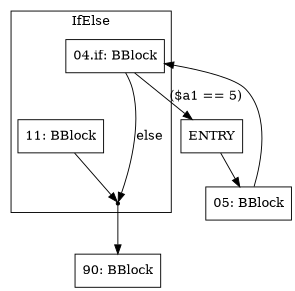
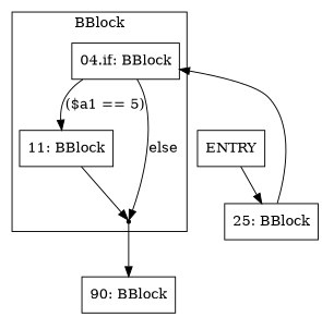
  digraph {
    node [shape=box]
    n1 [label="04.if: BBlock"]
    n2 [label="11: BBlock"]
    "landing_0_05.if" [shape=point]
    n4 [label="90: BBlock"]
-   n5 [label="05: BBlock"]
+   n5 [label="25: BBlock"]
    ENTRY
    subgraph cluster_1 {
-     label=IfElse
+     label=BBlock
      n1
      n2
      "landing_0_05.if"
    }
-   n1 -> ENTRY [label="($a1 == 5)"]
+   n1 -> n2 [label="($a1 == 5)"]
    n1 -> "landing_0_05.if" [label=else]
    n2 -> "landing_0_05.if"
    "landing_0_05.if" -> n4
    n5 -> n1
    ENTRY -> n5
  }
